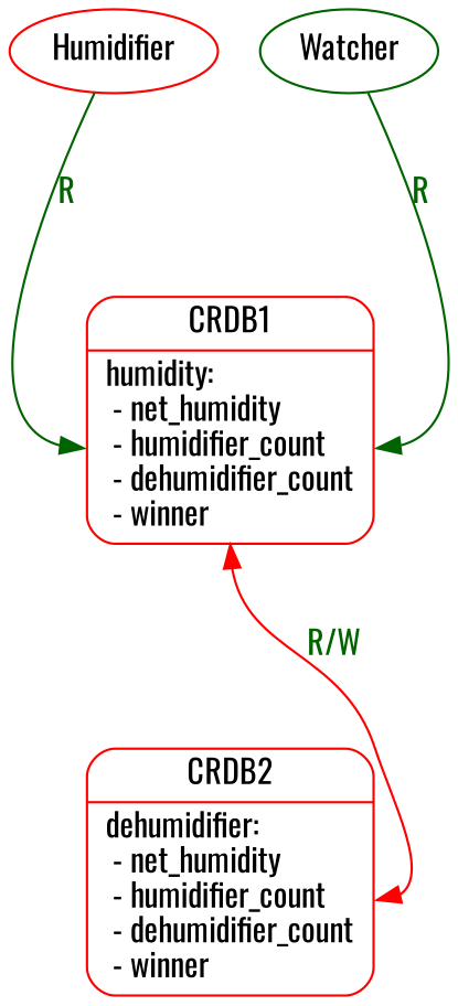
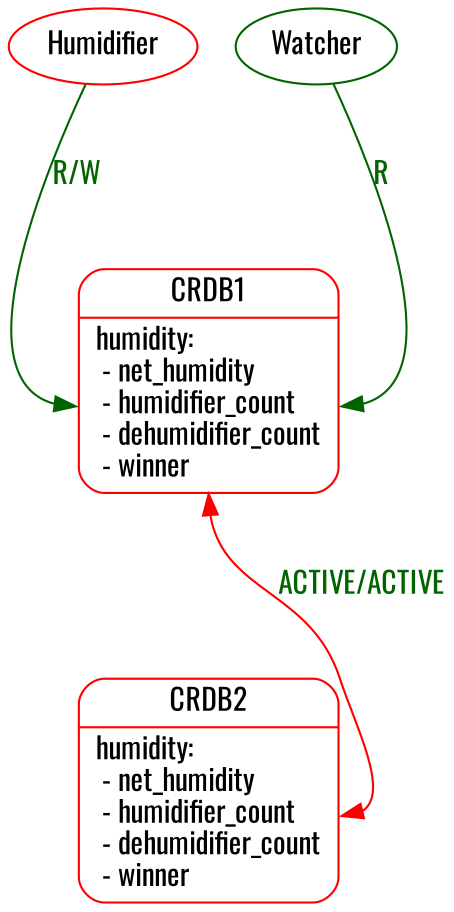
  digraph {
    compound=true
    fontname=Oswald
    ranksep=1.0
    node [color=Red fontname=Oswald]
    edge [color=darkgreen fontcolor=darkgreen fontname=Oswald headport=f1]
    n1 [label=Humidifier]
    n2 [color=darkgreen label=Watcher]
    n3 [label="{<f0> CRDB1|<f1> humidity:\l  - net_humidity\l  - humidifier_count\l  - dehumidifier_count\l  - winner\l}" rank=min shape=Mrecord]
-   n4 [label="{<f0> CRDB2|<f1> dehumidifier:\l  - net_humidity\l  - humidifier_count\l  - dehumidifier_count\l  - winner\l}" rank=min shape=Mrecord]
+   n4 [label="{<f0> CRDB2|<f1> humidity:\l  - net_humidity\l  - humidifier_count\l  - dehumidifier_count\l  - winner\l}" rank=min shape=Mrecord]
    subgraph sub_1 {
      rank=same
      n1
      n2
    }
-   n1 -> n3 [label=R]
+   n1 -> n3 [label="R/W"]
    n2 -> n3 [label=R]
-   n3 -> n4 [color=red dir=both label="R/W" tailport=f1]
+   n3 -> n4 [color=red dir=both label="ACTIVE/ACTIVE" tailport=f1]
  }
